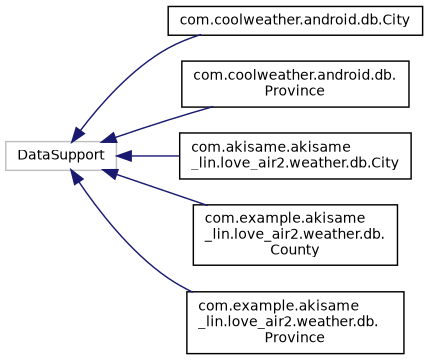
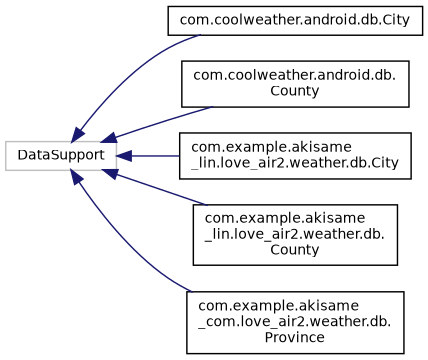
  digraph {
    rankdir=LR
    node [color=black fillcolor=white fontname=Helvetica fontsize=10 shape=record style=filled]
    edge [color=midnightblue dir=back fontname=Helvetica fontsize=10 labelfontname=Helvetica labelfontsize=10 style=solid]
    n1 [color=grey75 height=0.2 label=DataSupport width=0.4]
    n2 [height=0.2 label="com.coolweather.android.db.City" width=0.4]
-   n3 [height=0.2 label="com.coolweather.android.db.\lProvince" width=0.4]
-   n4 [height=0.2 label="com.akisame.akisame\l_lin.love_air2.weather.db.City" width=0.4]
+   n3 [height=0.2 label="com.coolweather.android.db.\lCounty" width=0.4]
+   n4 [height=0.2 label="com.example.akisame\l_lin.love_air2.weather.db.City" width=0.4]
    n5 [height=0.2 label="com.example.akisame\l_lin.love_air2.weather.db.\lCounty" width=0.4]
-   n6 [height=0.2 label="com.example.akisame\l_lin.love_air2.weather.db.\lProvince" width=0.4]
+   n6 [height=0.2 label="com.example.akisame\l_com.love_air2.weather.db.\lProvince" width=0.4]
    n1 -> n2
    n1 -> n3
    n1 -> n4
    n1 -> n5
    n1 -> n6
  }
